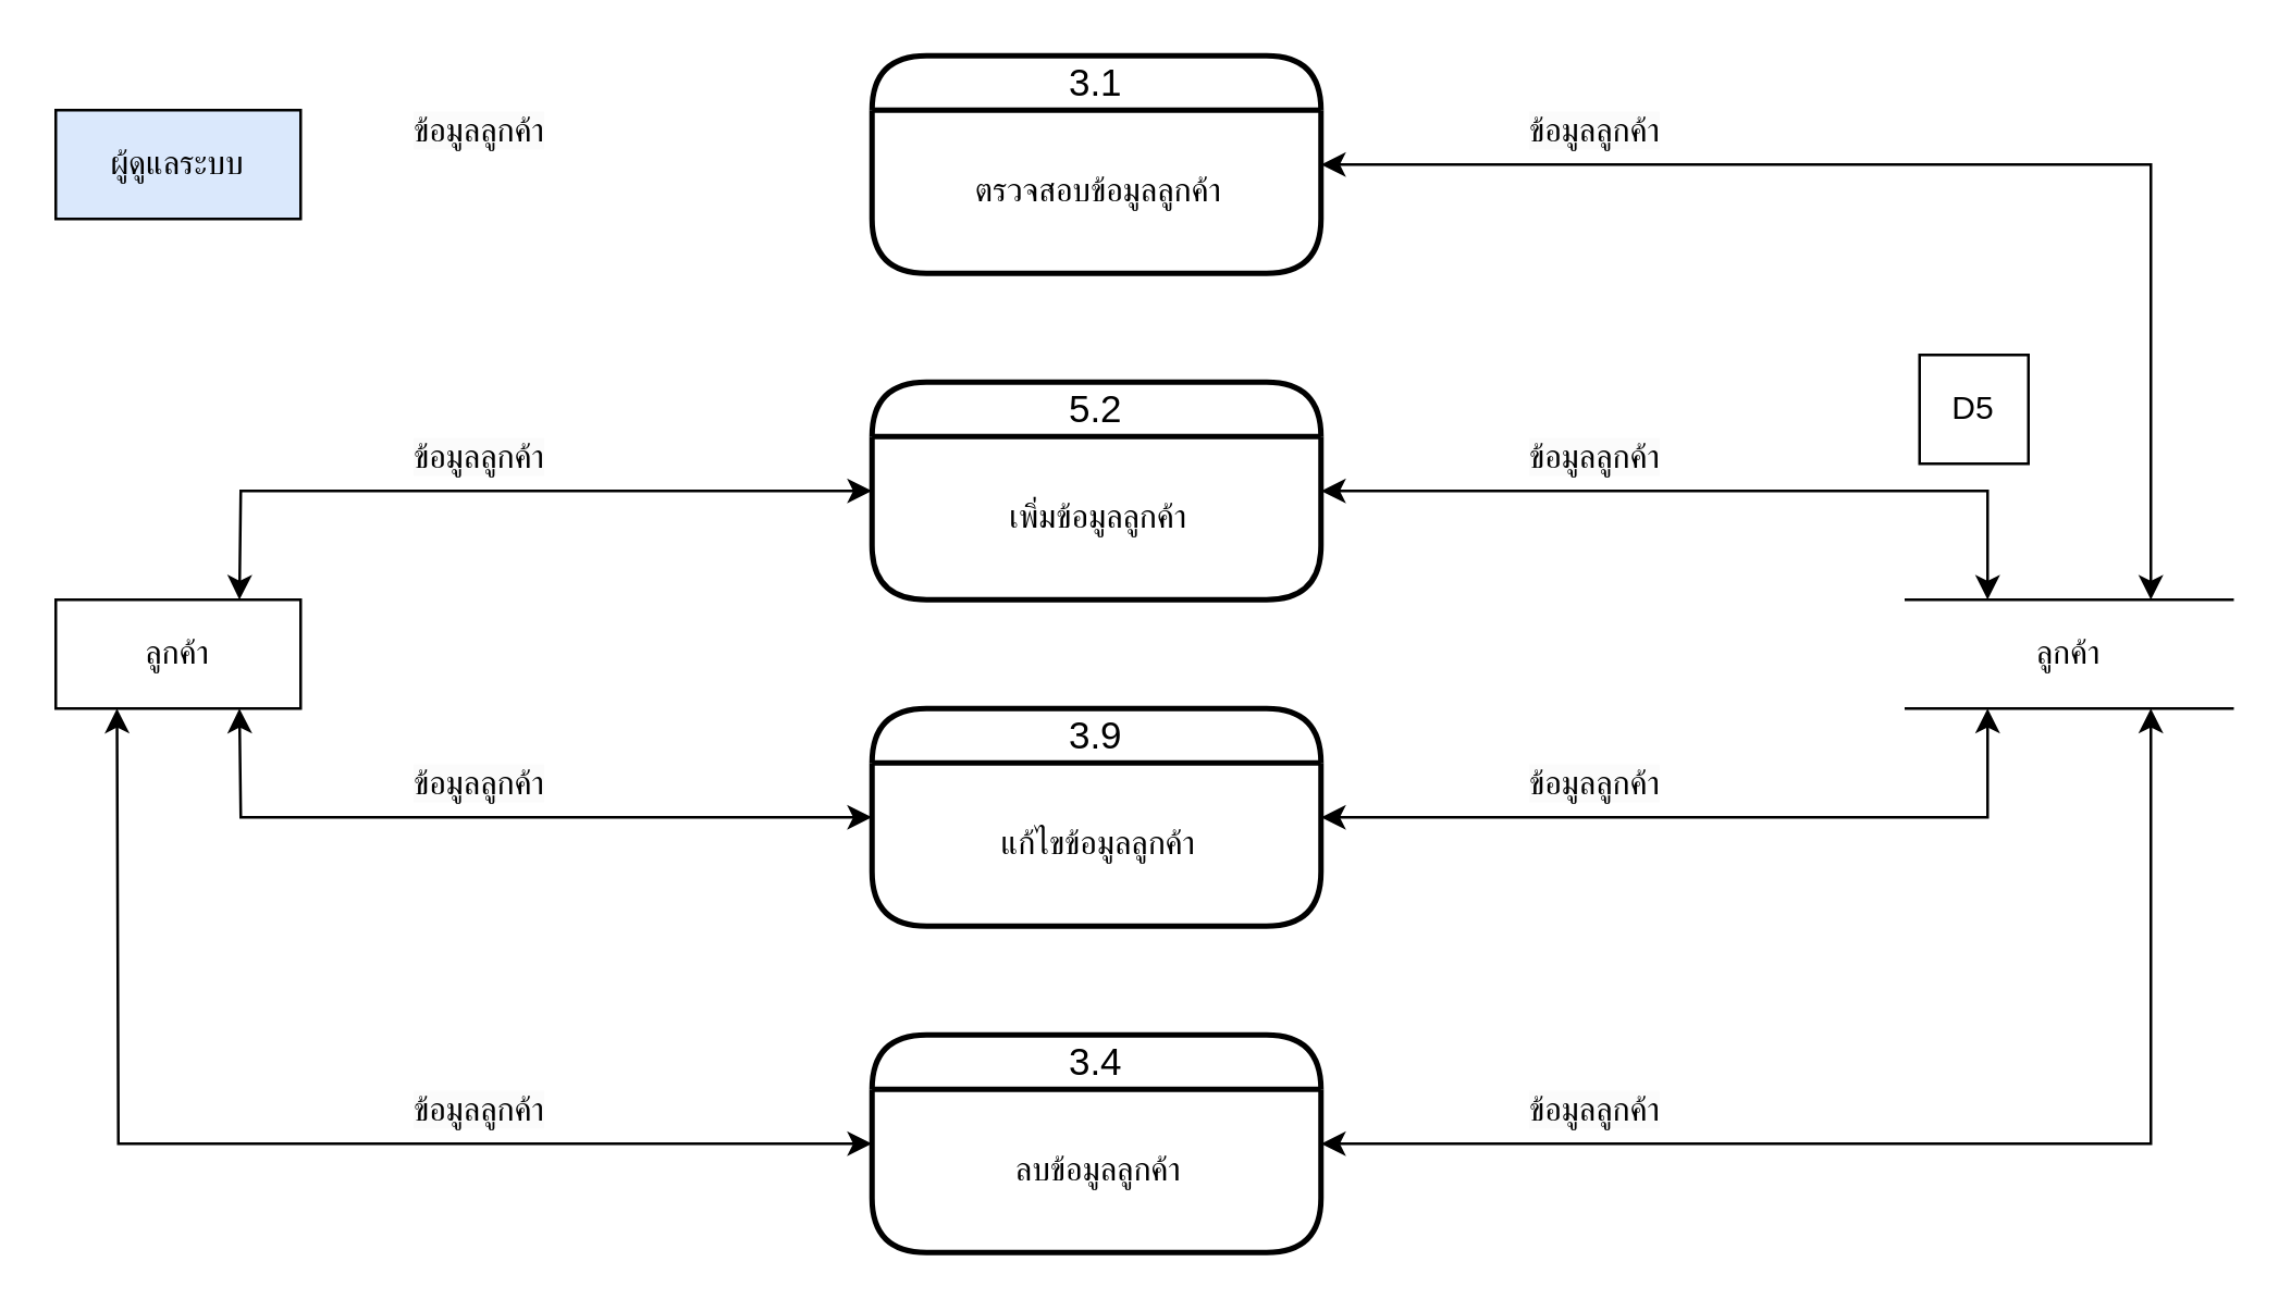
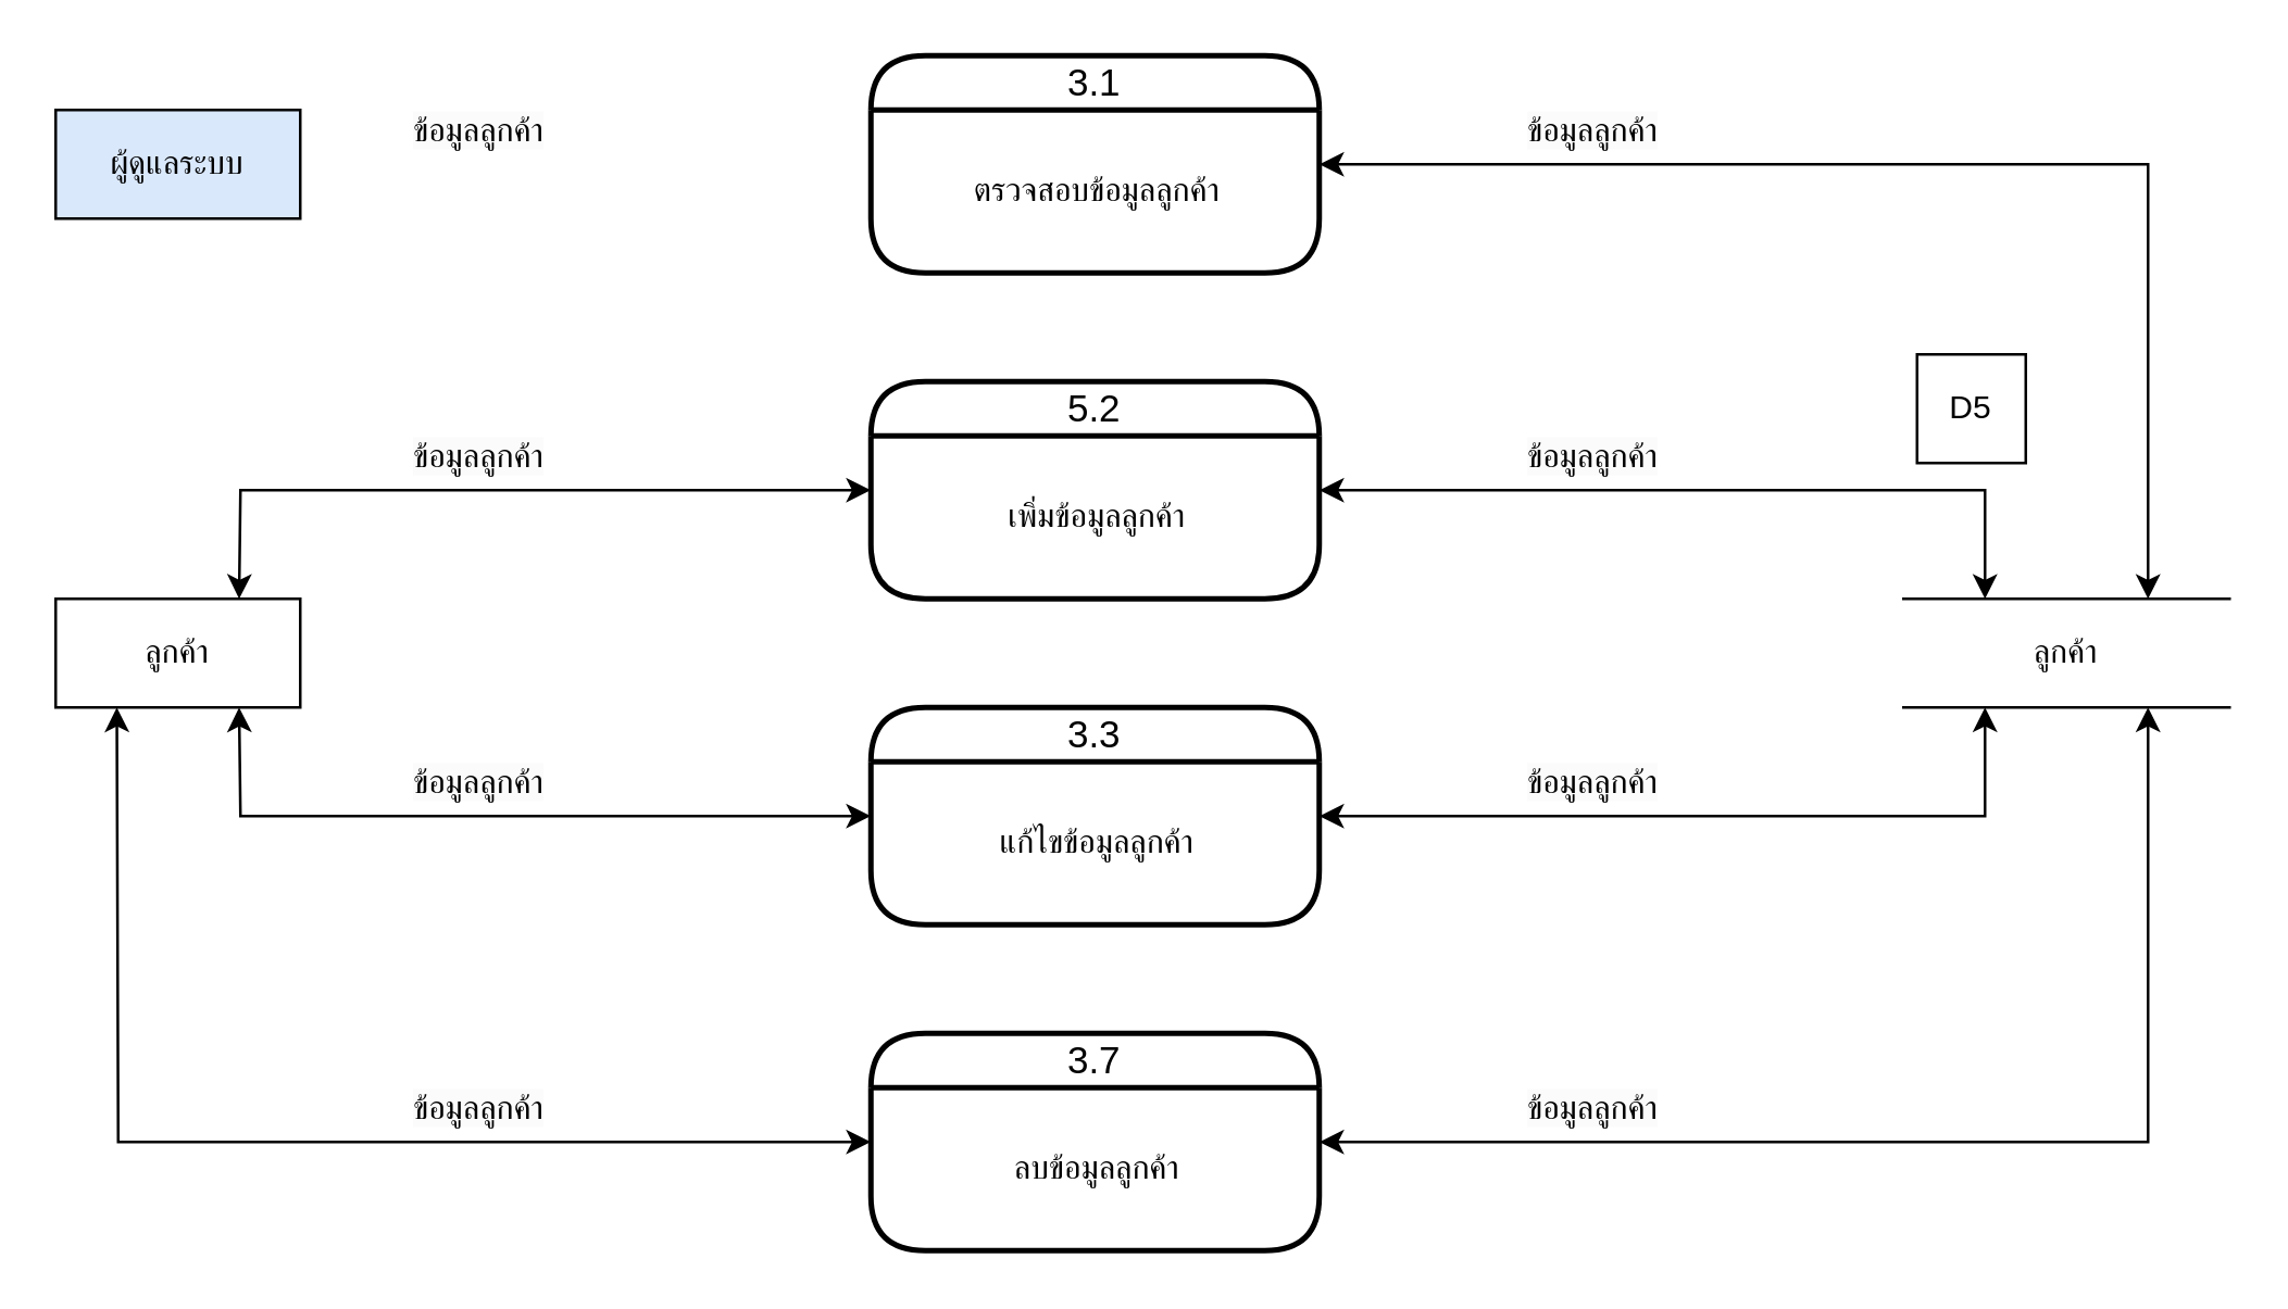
  <mxCell id="0" />
  <mxCell id="1" parent="0" />
  <mxCell id="2" value="ลูกค้า" style="rounded=0;whiteSpace=wrap;html=1;" vertex="1" parent="1"><mxGeometry x="20" y="220" width="90" height="40" as="geometry" /></mxCell>
  <mxCell id="3" value="3.1" style="swimlane;childLayout=stackLayout;horizontal=1;startSize=20;horizontalStack=0;rounded=1;fontSize=14;fontStyle=0;strokeWidth=2;resizeParent=0;resizeLast=1;shadow=0;dashed=0;align=center;arcSize=37;whiteSpace=wrap;html=1;" vertex="1" parent="1"><mxGeometry x="320" y="20" width="165" height="80" as="geometry" /></mxCell>
  <mxCell id="4" value="ตรวจสอบข้อมูลลูกค้า" style="text;html=1;align=center;verticalAlign=middle;resizable=0;points=[];autosize=1;strokeColor=none;fillColor=none;" vertex="1" parent="3"><mxGeometry y="20" width="165" height="60" as="geometry" /></mxCell>
  <mxCell id="5" value="5.2" style="swimlane;childLayout=stackLayout;horizontal=1;startSize=20;horizontalStack=0;rounded=1;fontSize=14;fontStyle=0;strokeWidth=2;resizeParent=0;resizeLast=1;shadow=0;dashed=0;align=center;arcSize=37;whiteSpace=wrap;html=1;" vertex="1" parent="1"><mxGeometry x="320" y="140" width="165" height="80" as="geometry" /></mxCell>
  <mxCell id="6" value="เพิ่มข้อมูลลูกค้า" style="text;html=1;align=center;verticalAlign=middle;resizable=0;points=[];autosize=1;strokeColor=none;fillColor=none;" vertex="1" parent="5"><mxGeometry y="20" width="165" height="60" as="geometry" /></mxCell>
- <mxCell id="7" value="3.9" style="swimlane;childLayout=stackLayout;horizontal=1;startSize=20;horizontalStack=0;rounded=1;fontSize=14;fontStyle=0;strokeWidth=2;resizeParent=0;resizeLast=1;shadow=0;dashed=0;align=center;arcSize=37;whiteSpace=wrap;html=1;" vertex="1" parent="1"><mxGeometry x="320" y="260" width="165" height="80" as="geometry" /></mxCell>
+ <mxCell id="7" value="3.3" style="swimlane;childLayout=stackLayout;horizontal=1;startSize=20;horizontalStack=0;rounded=1;fontSize=14;fontStyle=0;strokeWidth=2;resizeParent=0;resizeLast=1;shadow=0;dashed=0;align=center;arcSize=37;whiteSpace=wrap;html=1;" vertex="1" parent="1"><mxGeometry x="320" y="260" width="165" height="80" as="geometry" /></mxCell>
  <mxCell id="8" value="แก้ไขข้อมูลลูกค้า" style="text;html=1;align=center;verticalAlign=middle;resizable=0;points=[];autosize=1;strokeColor=none;fillColor=none;" vertex="1" parent="7"><mxGeometry y="20" width="165" height="60" as="geometry" /></mxCell>
- <mxCell id="9" value="3.4" style="swimlane;childLayout=stackLayout;horizontal=1;startSize=20;horizontalStack=0;rounded=1;fontSize=14;fontStyle=0;strokeWidth=2;resizeParent=0;resizeLast=1;shadow=0;dashed=0;align=center;arcSize=37;whiteSpace=wrap;html=1;" vertex="1" parent="1"><mxGeometry x="320" y="380" width="165" height="80" as="geometry" /></mxCell>
+ <mxCell id="9" value="3.7" style="swimlane;childLayout=stackLayout;horizontal=1;startSize=20;horizontalStack=0;rounded=1;fontSize=14;fontStyle=0;strokeWidth=2;resizeParent=0;resizeLast=1;shadow=0;dashed=0;align=center;arcSize=37;whiteSpace=wrap;html=1;" vertex="1" parent="1"><mxGeometry x="320" y="380" width="165" height="80" as="geometry" /></mxCell>
  <mxCell id="10" value="ลบข้อมูลลูกค้า" style="text;html=1;align=center;verticalAlign=middle;resizable=0;points=[];autosize=1;strokeColor=none;fillColor=none;" vertex="1" parent="9"><mxGeometry y="20" width="165" height="60" as="geometry" /></mxCell>
  <mxCell id="11" value="ลูกค้า" style="shape=partialRectangle;whiteSpace=wrap;html=1;left=0;right=0;fillColor=none;" vertex="1" parent="1"><mxGeometry x="700" y="220" width="120" height="40" as="geometry" /></mxCell>
  <mxCell id="12" value="D5" style="rounded=0;whiteSpace=wrap;html=1;" vertex="1" parent="1"><mxGeometry x="705" y="130" width="40" height="40" as="geometry" /></mxCell>
  <mxCell id="13" value="" style="endArrow=classic;startArrow=classic;html=1;rounded=0;exitX=0.75;exitY=0;exitDx=0;exitDy=0;entryX=0;entryY=0.5;entryDx=0;entryDy=0;" edge="1" parent="1" source="2" target="5"><mxGeometry width="50" height="50" relative="1" as="geometry"><mxPoint x="390" y="240" as="sourcePoint" /><mxPoint x="440" y="190" as="targetPoint" /><Array as="points"><mxPoint x="88" y="180" /></Array></mxGeometry></mxCell>
  <mxCell id="14" value="" style="endArrow=classic;startArrow=classic;html=1;rounded=0;exitX=0.75;exitY=1;exitDx=0;exitDy=0;entryX=0;entryY=0.5;entryDx=0;entryDy=0;" edge="1" parent="1" source="2" target="7"><mxGeometry width="50" height="50" relative="1" as="geometry"><mxPoint x="390" y="240" as="sourcePoint" /><mxPoint x="440" y="190" as="targetPoint" /><Array as="points"><mxPoint x="88" y="300" /></Array></mxGeometry></mxCell>
  <mxCell id="15" value="" style="endArrow=classic;startArrow=classic;html=1;rounded=0;exitX=0.25;exitY=1;exitDx=0;exitDy=0;entryX=0;entryY=0.5;entryDx=0;entryDy=0;" edge="1" parent="1" source="2" target="9"><mxGeometry width="50" height="50" relative="1" as="geometry"><mxPoint x="390" y="440" as="sourcePoint" /><mxPoint x="440" y="390" as="targetPoint" /><Array as="points"><mxPoint x="43" y="420" /></Array></mxGeometry></mxCell>
  <mxCell id="16" value="" style="endArrow=classic;startArrow=classic;html=1;rounded=0;entryX=1;entryY=0.5;entryDx=0;entryDy=0;exitX=0.75;exitY=0;exitDx=0;exitDy=0;" edge="1" parent="1" source="11" target="3"><mxGeometry width="50" height="50" relative="1" as="geometry"><mxPoint x="390" y="240" as="sourcePoint" /><mxPoint x="520" y="60" as="targetPoint" /><Array as="points"><mxPoint x="790" y="60" /></Array></mxGeometry></mxCell>
  <mxCell id="17" value="" style="endArrow=classic;startArrow=classic;html=1;rounded=0;entryX=1;entryY=0.5;entryDx=0;entryDy=0;exitX=0.25;exitY=0;exitDx=0;exitDy=0;" edge="1" parent="1" source="11" target="5"><mxGeometry width="50" height="50" relative="1" as="geometry"><mxPoint x="390" y="240" as="sourcePoint" /><mxPoint x="510" y="180" as="targetPoint" /><Array as="points"><mxPoint x="730" y="180" /></Array></mxGeometry></mxCell>
  <mxCell id="18" value="" style="endArrow=classic;startArrow=classic;html=1;rounded=0;exitX=1;exitY=0.5;exitDx=0;exitDy=0;entryX=0.25;entryY=1;entryDx=0;entryDy=0;" edge="1" parent="1" source="7" target="11"><mxGeometry width="50" height="50" relative="1" as="geometry"><mxPoint x="530" y="290" as="sourcePoint" /><mxPoint x="440" y="190" as="targetPoint" /><Array as="points"><mxPoint x="730" y="300" /></Array></mxGeometry></mxCell>
  <mxCell id="19" value="" style="endArrow=classic;startArrow=classic;html=1;rounded=0;exitX=1;exitY=0.5;exitDx=0;exitDy=0;entryX=0.75;entryY=1;entryDx=0;entryDy=0;" edge="1" parent="1" source="9" target="11"><mxGeometry width="50" height="50" relative="1" as="geometry"><mxPoint x="390" y="340" as="sourcePoint" /><mxPoint x="440" y="290" as="targetPoint" /><Array as="points"><mxPoint x="790" y="420" /></Array></mxGeometry></mxCell>
  <mxCell id="20" value="&lt;br&gt;&lt;span style=&quot;color: rgb(0, 0, 0); font-family: Helvetica; font-size: 12px; font-style: normal; font-variant-ligatures: normal; font-variant-caps: normal; font-weight: 400; letter-spacing: normal; orphans: 2; text-align: center; text-indent: 0px; text-transform: none; widows: 2; word-spacing: 0px; -webkit-text-stroke-width: 0px; white-space: nowrap; background-color: rgb(251, 251, 251); text-decoration-thickness: initial; text-decoration-style: initial; text-decoration-color: initial; display: inline !important; float: none;&quot;&gt;ข้อมูลลูกค้า&lt;/span&gt;&lt;br&gt;&lt;br&gt;" style="text;whiteSpace=wrap;html=1;" vertex="1" parent="1"><mxGeometry x="150" y="20" width="100" height="40" as="geometry" /></mxCell>
  <mxCell id="21" value="&lt;br&gt;&lt;span style=&quot;color: rgb(0, 0, 0); font-family: Helvetica; font-size: 12px; font-style: normal; font-variant-ligatures: normal; font-variant-caps: normal; font-weight: 400; letter-spacing: normal; orphans: 2; text-align: center; text-indent: 0px; text-transform: none; widows: 2; word-spacing: 0px; -webkit-text-stroke-width: 0px; white-space: nowrap; background-color: rgb(251, 251, 251); text-decoration-thickness: initial; text-decoration-style: initial; text-decoration-color: initial; display: inline !important; float: none;&quot;&gt;ข้อมูลลูกค้า&lt;/span&gt;&lt;br&gt;&lt;br&gt;" style="text;whiteSpace=wrap;html=1;" vertex="1" parent="1"><mxGeometry x="150" y="140" width="100" height="40" as="geometry" /></mxCell>
  <mxCell id="22" value="&lt;br&gt;&lt;span style=&quot;color: rgb(0, 0, 0); font-family: Helvetica; font-size: 12px; font-style: normal; font-variant-ligatures: normal; font-variant-caps: normal; font-weight: 400; letter-spacing: normal; orphans: 2; text-align: center; text-indent: 0px; text-transform: none; widows: 2; word-spacing: 0px; -webkit-text-stroke-width: 0px; white-space: nowrap; background-color: rgb(251, 251, 251); text-decoration-thickness: initial; text-decoration-style: initial; text-decoration-color: initial; display: inline !important; float: none;&quot;&gt;ข้อมูลลูกค้า&lt;/span&gt;&lt;br&gt;&lt;br&gt;" style="text;whiteSpace=wrap;html=1;" vertex="1" parent="1"><mxGeometry x="150" y="260" width="100" height="40" as="geometry" /></mxCell>
  <mxCell id="23" value="&lt;br&gt;&lt;span style=&quot;color: rgb(0, 0, 0); font-family: Helvetica; font-size: 12px; font-style: normal; font-variant-ligatures: normal; font-variant-caps: normal; font-weight: 400; letter-spacing: normal; orphans: 2; text-align: center; text-indent: 0px; text-transform: none; widows: 2; word-spacing: 0px; -webkit-text-stroke-width: 0px; white-space: nowrap; background-color: rgb(251, 251, 251); text-decoration-thickness: initial; text-decoration-style: initial; text-decoration-color: initial; display: inline !important; float: none;&quot;&gt;ข้อมูลลูกค้า&lt;/span&gt;&lt;br&gt;&lt;br&gt;" style="text;whiteSpace=wrap;html=1;" vertex="1" parent="1"><mxGeometry x="150" y="380" width="100" height="40" as="geometry" /></mxCell>
  <mxCell id="24" value="&lt;br&gt;&lt;span style=&quot;color: rgb(0, 0, 0); font-family: Helvetica; font-size: 12px; font-style: normal; font-variant-ligatures: normal; font-variant-caps: normal; font-weight: 400; letter-spacing: normal; orphans: 2; text-align: center; text-indent: 0px; text-transform: none; widows: 2; word-spacing: 0px; -webkit-text-stroke-width: 0px; white-space: nowrap; background-color: rgb(251, 251, 251); text-decoration-thickness: initial; text-decoration-style: initial; text-decoration-color: initial; display: inline !important; float: none;&quot;&gt;ข้อมูลลูกค้า&lt;/span&gt;&lt;br&gt;&lt;br&gt;" style="text;whiteSpace=wrap;html=1;" vertex="1" parent="1"><mxGeometry x="560" y="20" width="100" height="40" as="geometry" /></mxCell>
  <mxCell id="25" value="&lt;br&gt;&lt;span style=&quot;color: rgb(0, 0, 0); font-family: Helvetica; font-size: 12px; font-style: normal; font-variant-ligatures: normal; font-variant-caps: normal; font-weight: 400; letter-spacing: normal; orphans: 2; text-align: center; text-indent: 0px; text-transform: none; widows: 2; word-spacing: 0px; -webkit-text-stroke-width: 0px; white-space: nowrap; background-color: rgb(251, 251, 251); text-decoration-thickness: initial; text-decoration-style: initial; text-decoration-color: initial; display: inline !important; float: none;&quot;&gt;ข้อมูลลูกค้า&lt;/span&gt;&lt;br&gt;&lt;br&gt;" style="text;whiteSpace=wrap;html=1;" vertex="1" parent="1"><mxGeometry x="560" y="140" width="100" height="40" as="geometry" /></mxCell>
  <mxCell id="26" value="&lt;br&gt;&lt;span style=&quot;color: rgb(0, 0, 0); font-family: Helvetica; font-size: 12px; font-style: normal; font-variant-ligatures: normal; font-variant-caps: normal; font-weight: 400; letter-spacing: normal; orphans: 2; text-align: center; text-indent: 0px; text-transform: none; widows: 2; word-spacing: 0px; -webkit-text-stroke-width: 0px; white-space: nowrap; background-color: rgb(251, 251, 251); text-decoration-thickness: initial; text-decoration-style: initial; text-decoration-color: initial; display: inline !important; float: none;&quot;&gt;ข้อมูลลูกค้า&lt;/span&gt;&lt;br&gt;&lt;br&gt;" style="text;whiteSpace=wrap;html=1;" vertex="1" parent="1"><mxGeometry x="560" y="260" width="100" height="40" as="geometry" /></mxCell>
  <mxCell id="27" value="&lt;br&gt;&lt;span style=&quot;color: rgb(0, 0, 0); font-family: Helvetica; font-size: 12px; font-style: normal; font-variant-ligatures: normal; font-variant-caps: normal; font-weight: 400; letter-spacing: normal; orphans: 2; text-align: center; text-indent: 0px; text-transform: none; widows: 2; word-spacing: 0px; -webkit-text-stroke-width: 0px; white-space: nowrap; background-color: rgb(251, 251, 251); text-decoration-thickness: initial; text-decoration-style: initial; text-decoration-color: initial; display: inline !important; float: none;&quot;&gt;ข้อมูลลูกค้า&lt;/span&gt;&lt;br&gt;&lt;br&gt;" style="text;whiteSpace=wrap;html=1;" vertex="1" parent="1"><mxGeometry x="560" y="380" width="100" height="40" as="geometry" /></mxCell>
  <mxCell id="28" value="ผู้ดูแลระบบ" style="rounded=0;whiteSpace=wrap;html=1;fillColor=#dae8fc;" vertex="1" parent="1"><mxGeometry x="20" y="40" width="90" height="40" as="geometry" /></mxCell>
